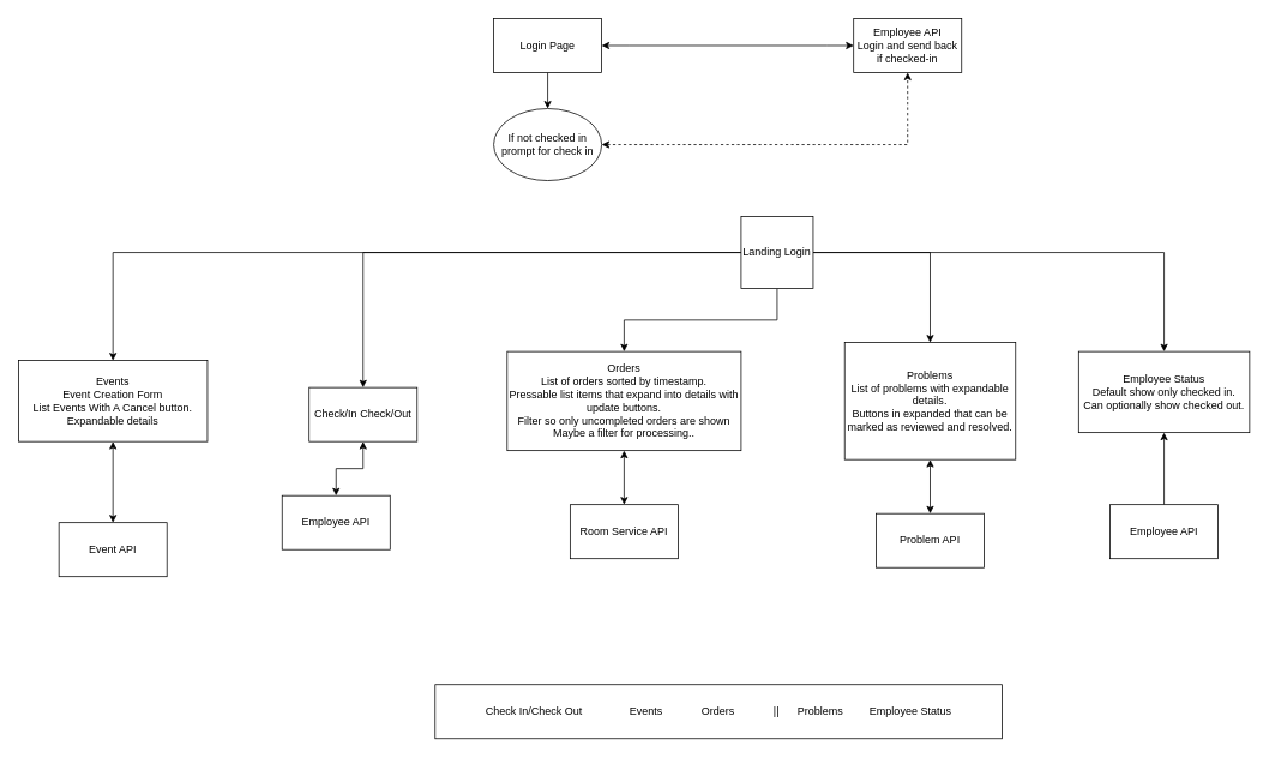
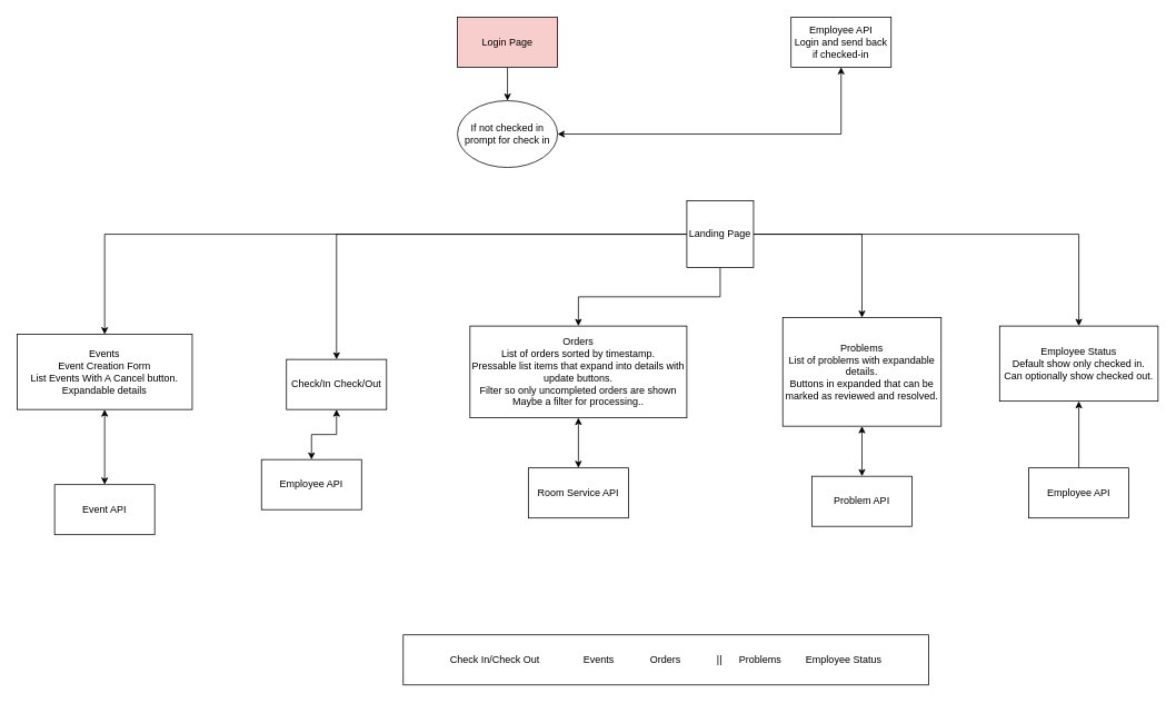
  <mxCell id="0" />
  <mxCell id="1" parent="0" />
- <mxCell id="2" style="edgeStyle=entityRelationEdgeStyle;rounded=0;orthogonalLoop=1;jettySize=auto;html=1;entryX=0;entryY=0.5;entryDx=0;entryDy=0;startArrow=classic;startFill=1;" edge="1" parent="1" source="4" target="5"><mxGeometry relative="1" as="geometry" /></mxCell>
  <mxCell id="3" style="edgeStyle=orthogonalEdgeStyle;rounded=0;orthogonalLoop=1;jettySize=auto;html=1;entryX=0.5;entryY=0;entryDx=0;entryDy=0;startArrow=none;startFill=0;" edge="1" parent="1" source="4" target="7"><mxGeometry relative="1" as="geometry" /></mxCell>
- <mxCell id="4" value="Login Page" style="rounded=0;whiteSpace=wrap;html=1;" vertex="1" parent="1"><mxGeometry x="548" y="20" width="120" height="60" as="geometry" /></mxCell>
+ <mxCell id="4" value="Login Page" style="rounded=0;whiteSpace=wrap;html=1;fillColor=#f8cecc;" vertex="1" parent="1"><mxGeometry x="548" y="20" width="120" height="60" as="geometry" /></mxCell>
  <mxCell id="5" value="Employee API&lt;br&gt;Login and send back if checked-in" style="rounded=0;whiteSpace=wrap;html=1;" vertex="1" parent="1"><mxGeometry x="948" y="20" width="120" height="60" as="geometry" /></mxCell>
- <mxCell id="6" style="edgeStyle=orthogonalEdgeStyle;rounded=0;orthogonalLoop=1;jettySize=auto;html=1;entryX=0.5;entryY=1;entryDx=0;entryDy=0;startArrow=classic;startFill=1;dashed=1;" edge="1" parent="1" source="7" target="5"><mxGeometry relative="1" as="geometry" /></mxCell>
+ <mxCell id="6" style="edgeStyle=orthogonalEdgeStyle;rounded=0;orthogonalLoop=1;jettySize=auto;html=1;entryX=0.5;entryY=1;entryDx=0;entryDy=0;startArrow=classic;startFill=1;" edge="1" parent="1" source="7" target="5"><mxGeometry relative="1" as="geometry" /></mxCell>
  <mxCell id="7" value="If not checked in prompt for check in" style="ellipse;whiteSpace=wrap;html=1;" vertex="1" parent="1"><mxGeometry x="548" y="120" width="120" height="80" as="geometry" /></mxCell>
  <mxCell id="8" style="edgeStyle=orthogonalEdgeStyle;rounded=0;orthogonalLoop=1;jettySize=auto;html=1;entryX=0.5;entryY=0;entryDx=0;entryDy=0;startArrow=none;startFill=0;" edge="1" parent="1" source="13" target="16"><mxGeometry relative="1" as="geometry" /></mxCell>
  <mxCell id="9" style="edgeStyle=orthogonalEdgeStyle;rounded=0;orthogonalLoop=1;jettySize=auto;html=1;entryX=0.5;entryY=0;entryDx=0;entryDy=0;startArrow=none;startFill=0;" edge="1" parent="1" source="13" target="18"><mxGeometry relative="1" as="geometry" /></mxCell>
  <mxCell id="10" style="edgeStyle=orthogonalEdgeStyle;rounded=0;orthogonalLoop=1;jettySize=auto;html=1;entryX=0.5;entryY=0;entryDx=0;entryDy=0;startArrow=none;startFill=0;" edge="1" parent="1" source="13" target="20"><mxGeometry relative="1" as="geometry" /></mxCell>
  <mxCell id="11" style="edgeStyle=orthogonalEdgeStyle;rounded=0;orthogonalLoop=1;jettySize=auto;html=1;startArrow=none;startFill=0;" edge="1" parent="1" source="13" target="25"><mxGeometry relative="1" as="geometry" /></mxCell>
  <mxCell id="12" style="edgeStyle=orthogonalEdgeStyle;rounded=0;orthogonalLoop=1;jettySize=auto;html=1;entryX=0.5;entryY=0;entryDx=0;entryDy=0;startArrow=none;startFill=0;" edge="1" parent="1" source="13" target="26"><mxGeometry relative="1" as="geometry" /></mxCell>
- <mxCell id="13" value="Landing Login" style="whiteSpace=wrap;html=1;aspect=fixed;" vertex="1" parent="1"><mxGeometry x="823" y="240" width="80" height="80" as="geometry" /></mxCell>
+ <mxCell id="13" value="Landing Page" style="whiteSpace=wrap;html=1;aspect=fixed;" vertex="1" parent="1"><mxGeometry x="823" y="240" width="80" height="80" as="geometry" /></mxCell>
  <mxCell id="14" value="Check In/Check Out&lt;span style=&quot;white-space: pre&quot;&gt;&#09;&lt;span style=&quot;white-space: pre&quot;&gt;&#09;&lt;/span&gt;E&lt;/span&gt;vents&lt;span style=&quot;white-space: pre&quot;&gt;&#09;&lt;/span&gt;&lt;span style=&quot;white-space: pre&quot;&gt;&#09;&lt;/span&gt;Orders&lt;span style=&quot;white-space: pre&quot;&gt;&#09;&lt;/span&gt;&lt;span style=&quot;white-space: pre&quot;&gt;&#09;&lt;/span&gt;||&lt;span style=&quot;white-space: pre&quot;&gt;&#09;&lt;/span&gt;Problems&lt;span style=&quot;white-space: pre&quot;&gt;&#09;&lt;/span&gt;&lt;span style=&quot;white-space: pre&quot;&gt;&#09;&lt;/span&gt;Employee Status" style="rounded=0;whiteSpace=wrap;html=1;" vertex="1" parent="1"><mxGeometry x="483" y="760" width="630" height="60" as="geometry" /></mxCell>
  <mxCell id="15" style="edgeStyle=orthogonalEdgeStyle;rounded=0;orthogonalLoop=1;jettySize=auto;html=1;entryX=0.5;entryY=0;entryDx=0;entryDy=0;startArrow=classic;startFill=1;" edge="1" parent="1" source="16" target="21"><mxGeometry relative="1" as="geometry" /></mxCell>
  <mxCell id="16" value="Events&lt;br&gt;Event Creation Form&lt;br&gt;List Events With A Cancel button.&lt;br&gt;Expandable details" style="rounded=0;whiteSpace=wrap;html=1;" vertex="1" parent="1"><mxGeometry x="20" y="400" width="210" height="90" as="geometry" /></mxCell>
  <mxCell id="17" style="edgeStyle=orthogonalEdgeStyle;rounded=0;orthogonalLoop=1;jettySize=auto;html=1;entryX=0.5;entryY=0;entryDx=0;entryDy=0;startArrow=classic;startFill=1;" edge="1" parent="1" source="18" target="23"><mxGeometry relative="1" as="geometry" /></mxCell>
  <mxCell id="18" value="Orders&lt;br&gt;List of orders sorted by timestamp.&lt;br&gt;Pressable list items that expand into details with update buttons.&lt;br&gt;Filter so only uncompleted orders are shown&lt;br&gt;Maybe a filter for processing.." style="rounded=0;whiteSpace=wrap;html=1;" vertex="1" parent="1"><mxGeometry x="563" y="390" width="260" height="110" as="geometry" /></mxCell>
  <mxCell id="19" style="edgeStyle=orthogonalEdgeStyle;rounded=0;orthogonalLoop=1;jettySize=auto;html=1;entryX=0.5;entryY=0;entryDx=0;entryDy=0;startArrow=classic;startFill=1;" edge="1" parent="1" source="20" target="22"><mxGeometry relative="1" as="geometry" /></mxCell>
  <mxCell id="20" value="Check/In Check/Out" style="rounded=0;whiteSpace=wrap;html=1;" vertex="1" parent="1"><mxGeometry x="343" y="430" width="120" height="60" as="geometry" /></mxCell>
  <mxCell id="21" value="Event API" style="rounded=0;whiteSpace=wrap;html=1;" vertex="1" parent="1"><mxGeometry x="65" y="580" width="120" height="60" as="geometry" /></mxCell>
  <mxCell id="22" value="Employee API" style="rounded=0;whiteSpace=wrap;html=1;" vertex="1" parent="1"><mxGeometry x="313" y="550" width="120" height="60" as="geometry" /></mxCell>
  <mxCell id="23" value="Room Service API" style="rounded=0;whiteSpace=wrap;html=1;" vertex="1" parent="1"><mxGeometry x="633" y="560" width="120" height="60" as="geometry" /></mxCell>
  <mxCell id="24" style="edgeStyle=orthogonalEdgeStyle;rounded=0;orthogonalLoop=1;jettySize=auto;html=1;entryX=0.5;entryY=0;entryDx=0;entryDy=0;startArrow=classic;startFill=1;" edge="1" parent="1" source="25" target="27"><mxGeometry relative="1" as="geometry" /></mxCell>
  <mxCell id="25" value="Problems&lt;br&gt;List of problems with expandable details.&lt;br&gt;Buttons in expanded that can be marked as reviewed and resolved." style="rounded=0;whiteSpace=wrap;html=1;" vertex="1" parent="1"><mxGeometry x="938" y="380" width="190" height="130" as="geometry" /></mxCell>
  <mxCell id="26" value="Employee Status&lt;br&gt;Default show only checked in.&lt;br&gt;Can optionally show checked out." style="rounded=0;whiteSpace=wrap;html=1;" vertex="1" parent="1"><mxGeometry x="1198" y="390" width="190" height="90" as="geometry" /></mxCell>
  <mxCell id="27" value="Problem API" style="rounded=0;whiteSpace=wrap;html=1;" vertex="1" parent="1"><mxGeometry x="973" y="570" width="120" height="60" as="geometry" /></mxCell>
  <mxCell id="28" style="edgeStyle=orthogonalEdgeStyle;rounded=0;orthogonalLoop=1;jettySize=auto;html=1;entryX=0.5;entryY=1;entryDx=0;entryDy=0;startArrow=none;startFill=0;" edge="1" parent="1" source="29" target="26"><mxGeometry relative="1" as="geometry" /></mxCell>
  <mxCell id="29" value="Employee API" style="rounded=0;whiteSpace=wrap;html=1;" vertex="1" parent="1"><mxGeometry x="1233" y="560" width="120" height="60" as="geometry" /></mxCell>
